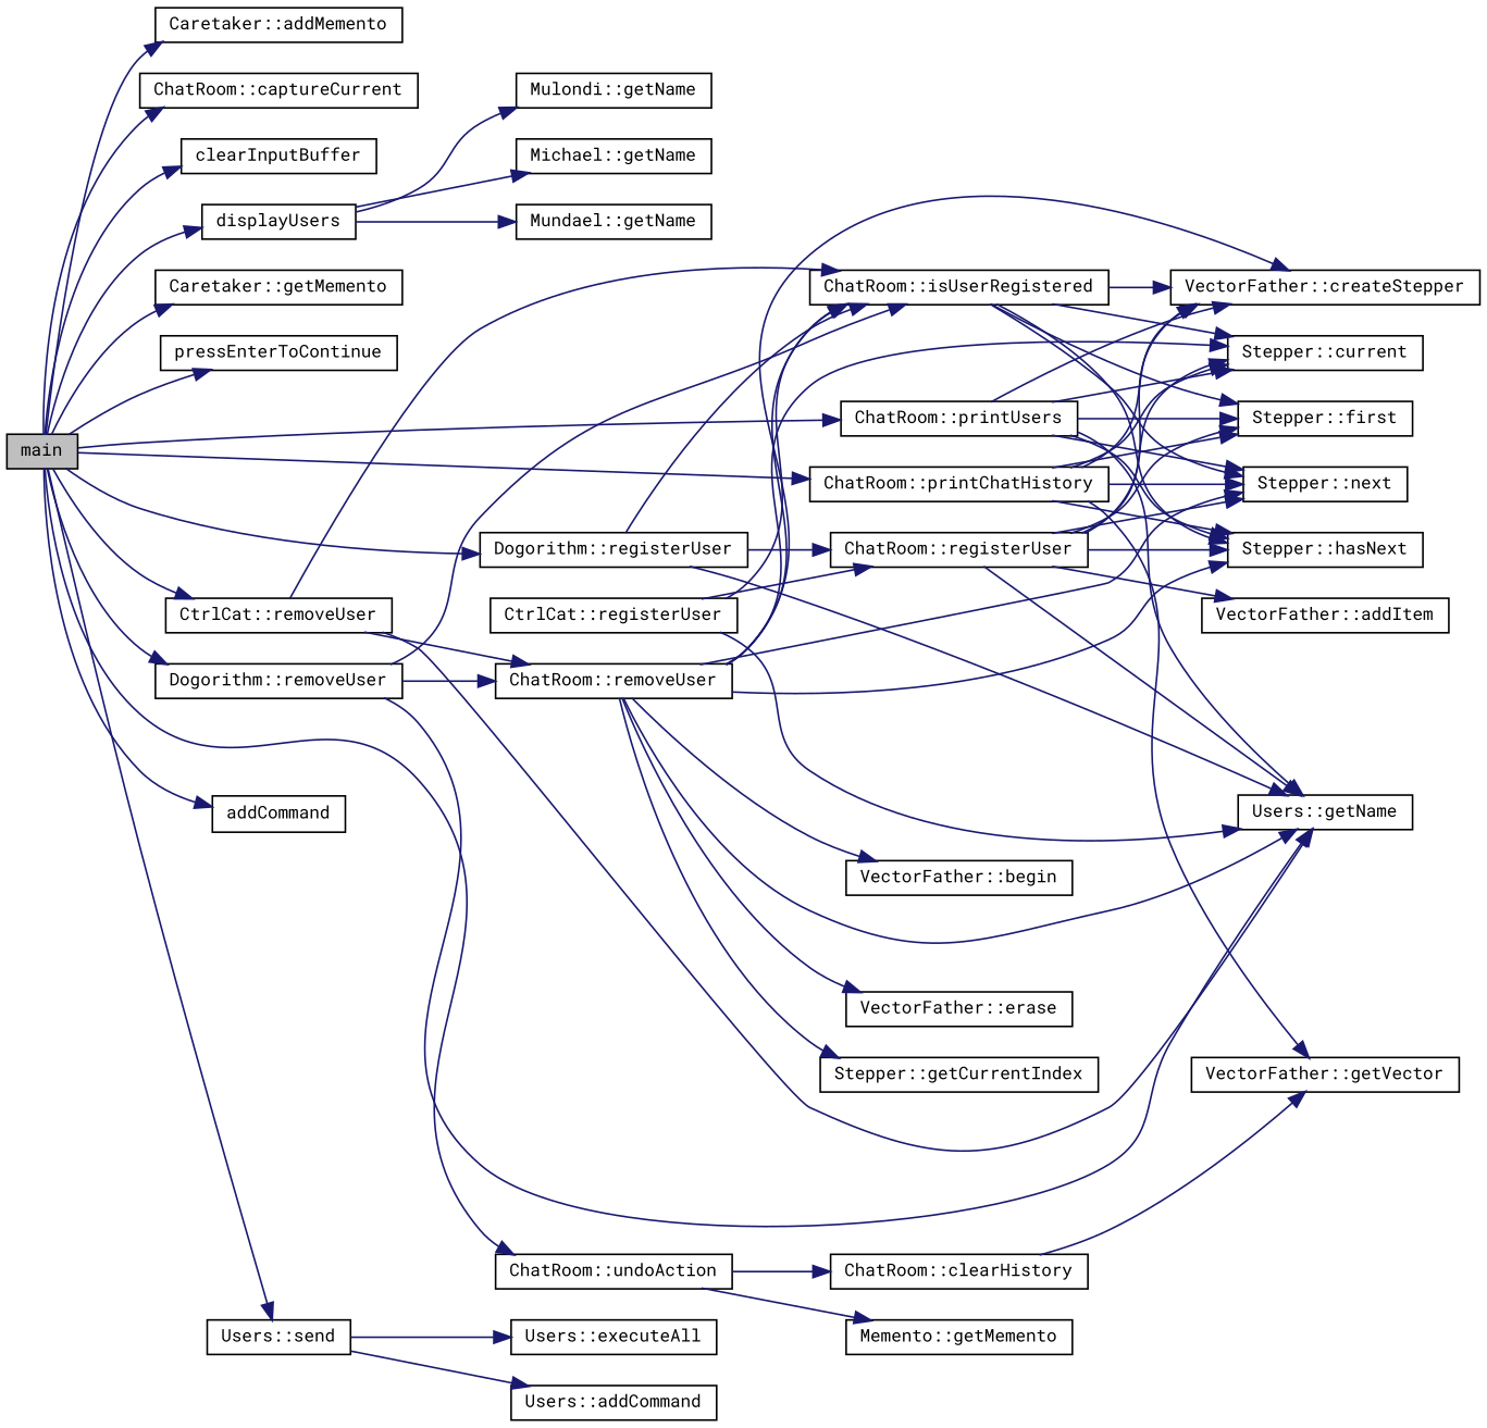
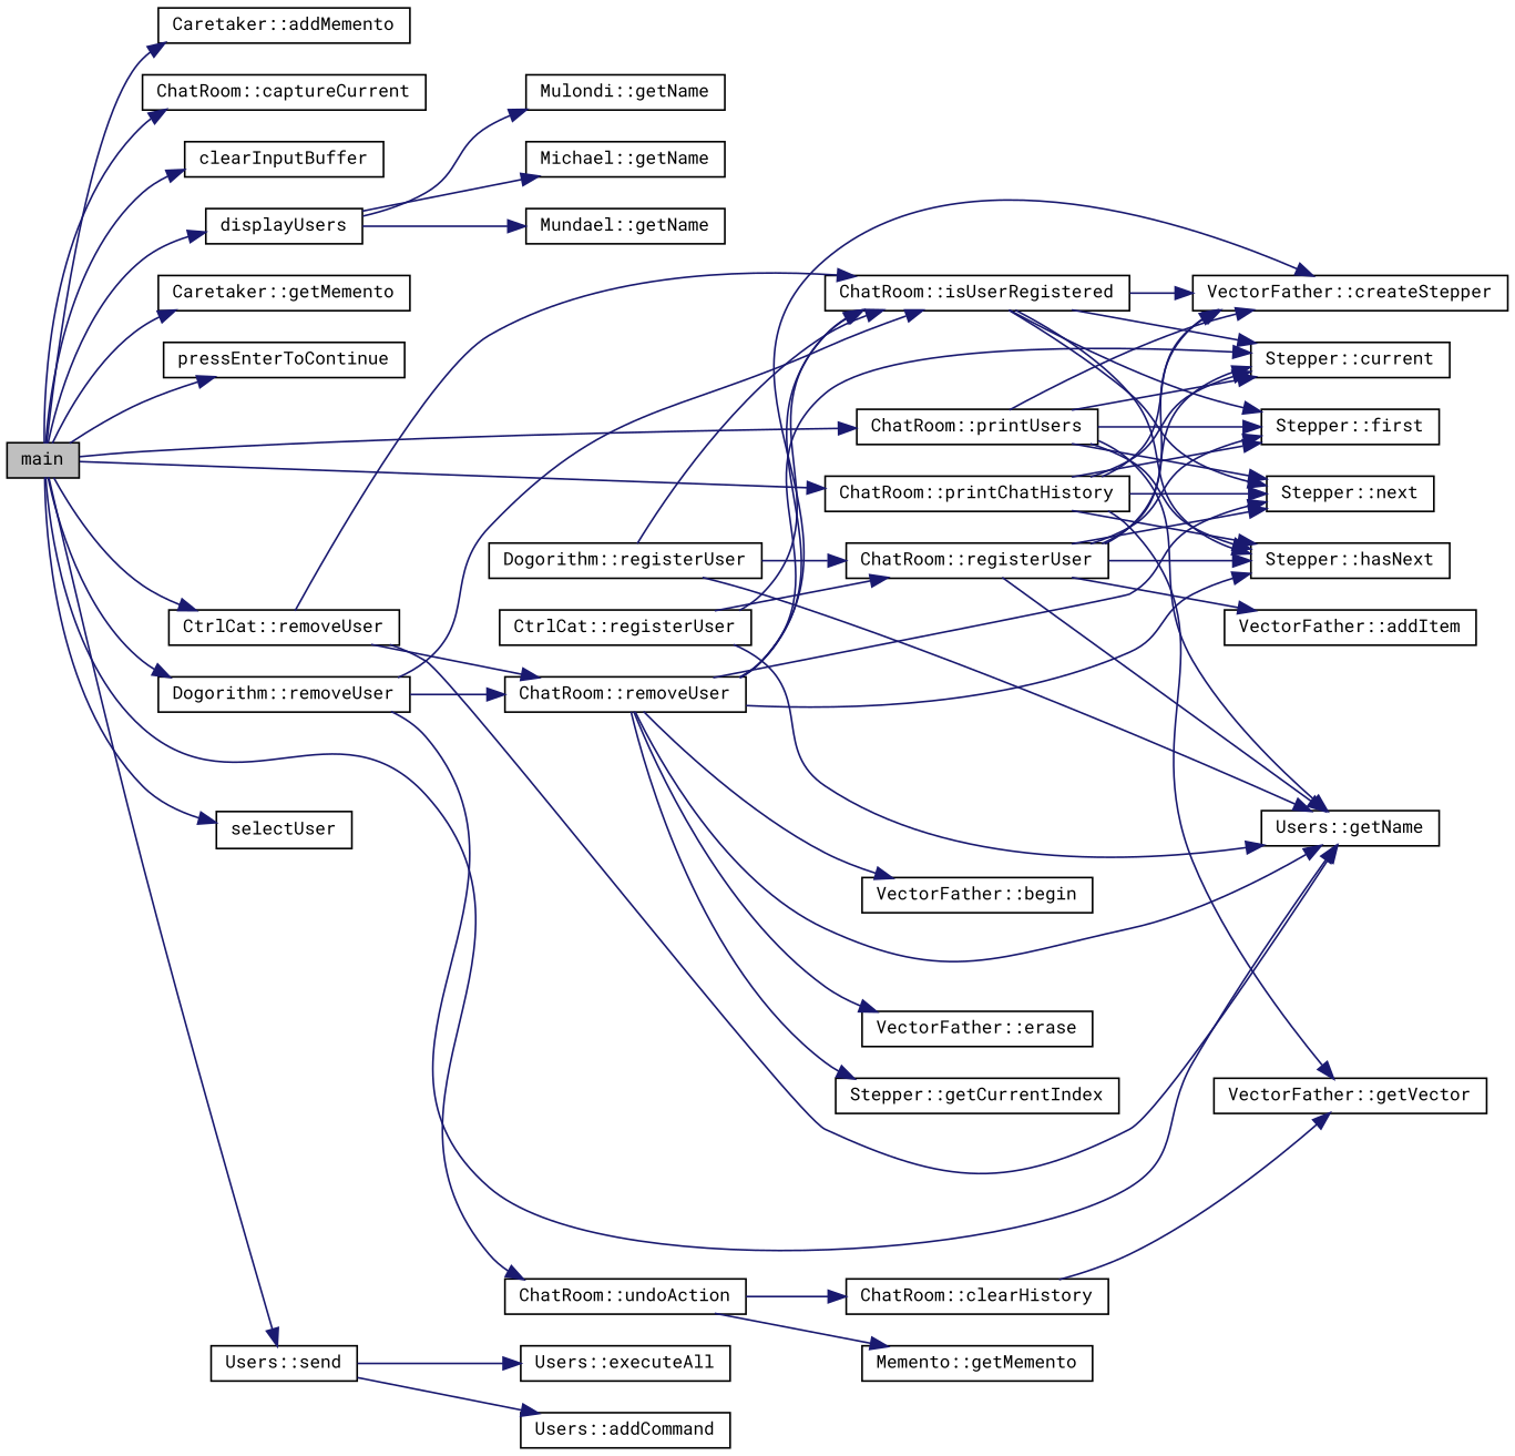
  digraph {
    fontname="Roboto Mono"
    rankdir=LR
    node [color=black fillcolor=white fontname="Roboto Mono" fontsize=10 shape=record style=filled]
    edge [color=midnightblue fontname="Roboto Mono" fontsize=10 labelfontname=Helvetica labelfontsize=10 style=solid]
    n1 [fillcolor=grey75 fontcolor=black height=0.2 label=main width=0.4]
    n2 [height=0.2 label="Caretaker::addMemento" width=0.4]
    n3 [height=0.2 label="ChatRoom::captureCurrent" width=0.4]
    n4 [height=0.2 label=clearInputBuffer width=0.4]
    n5 [height=0.2 label=displayUsers width=0.4]
    n6 [height=0.2 label="Caretaker::getMemento" width=0.4]
    n7 [height=0.2 label=pressEnterToContinue width=0.4]
    n8 [height=0.2 label="ChatRoom::printChatHistory" width=0.4]
    n9 [height=0.2 label="ChatRoom::printUsers" width=0.4]
    n10 [height=0.2 label="Dogorithm::registerUser" width=0.4]
    n11 [height=0.2 label="CtrlCat::removeUser" width=0.4]
    n12 [height=0.2 label="Dogorithm::removeUser" width=0.4]
-   n13 [height=0.2 label=addCommand width=0.4]
+   n13 [height=0.2 label=selectUser width=0.4]
    n14 [height=0.2 label="Users::send" width=0.4]
    n15 [height=0.2 label="ChatRoom::undoAction" width=0.4]
    n16 [height=0.2 label="Mulondi::getName" width=0.4]
    n17 [height=0.2 label="Michael::getName" width=0.4]
    n18 [height=0.2 label="Mundael::getName" width=0.4]
    n19 [height=0.2 label="VectorFather::createStepper" width=0.4]
    n20 [height=0.2 label="Stepper::current" width=0.4]
    n21 [height=0.2 label="Stepper::first" width=0.4]
    n22 [height=0.2 label="VectorFather::getVector" width=0.4]
    n23 [height=0.2 label="Stepper::hasNext" width=0.4]
    n24 [height=0.2 label="Stepper::next" width=0.4]
    n25 [height=0.2 label="Users::getName" width=0.4]
    n26 [height=0.2 label="CtrlCat::registerUser" width=0.4]
    n27 [height=0.2 label="ChatRoom::isUserRegistered" width=0.4]
    n28 [height=0.2 label="ChatRoom::registerUser" width=0.4]
    n29 [height=0.2 label="ChatRoom::removeUser" width=0.4]
    n30 [height=0.2 label="Users::addCommand" width=0.4]
    n31 [height=0.2 label="Users::executeAll" width=0.4]
    n32 [height=0.2 label="ChatRoom::clearHistory" width=0.4]
    n33 [height=0.2 label="Memento::getMemento" width=0.4]
    n34 [height=0.2 label="VectorFather::addItem" width=0.4]
    n35 [height=0.2 label="VectorFather::begin" width=0.4]
    n36 [height=0.2 label="VectorFather::erase" width=0.4]
    n37 [height=0.2 label="Stepper::getCurrentIndex" width=0.4]
    n1 -> n2
    n1 -> n3
    n1 -> n4
    n1 -> n5
    n1 -> n6
    n1 -> n7
    n1 -> n8
    n1 -> n9
-   n1 -> n10
    n1 -> n11
    n1 -> n12
    n1 -> n13
    n1 -> n14
    n1 -> n15
    n5 -> n16
    n5 -> n17
    n5 -> n18
    n8 -> n19
    n8 -> n20
    n8 -> n21
    n8 -> n22
    n8 -> n23
    n8 -> n24
    n9 -> n19
    n9 -> n20
    n9 -> n21
    n9 -> n23
    n9 -> n24
    n9 -> n25
    n10 -> n25
    n10 -> n27
    n10 -> n28
    n11 -> n25
    n11 -> n27
    n11 -> n29
    n12 -> n25
    n12 -> n27
    n12 -> n29
    n14 -> n30
    n14 -> n31
    n15 -> n32
    n15 -> n33
    n26 -> n25
    n26 -> n27
    n26 -> n28
    n27 -> n19
    n27 -> n20
    n27 -> n21
    n27 -> n23
    n27 -> n24
    n28 -> n19
    n28 -> n20
    n28 -> n21
    n28 -> n23
    n28 -> n24
    n28 -> n25
    n28 -> n34
    n29 -> n19
    n29 -> n20
    n29 -> n23
    n29 -> n24
    n29 -> n25
    n29 -> n27
    n29 -> n35
    n29 -> n36
    n29 -> n37
    n32 -> n22
  }
